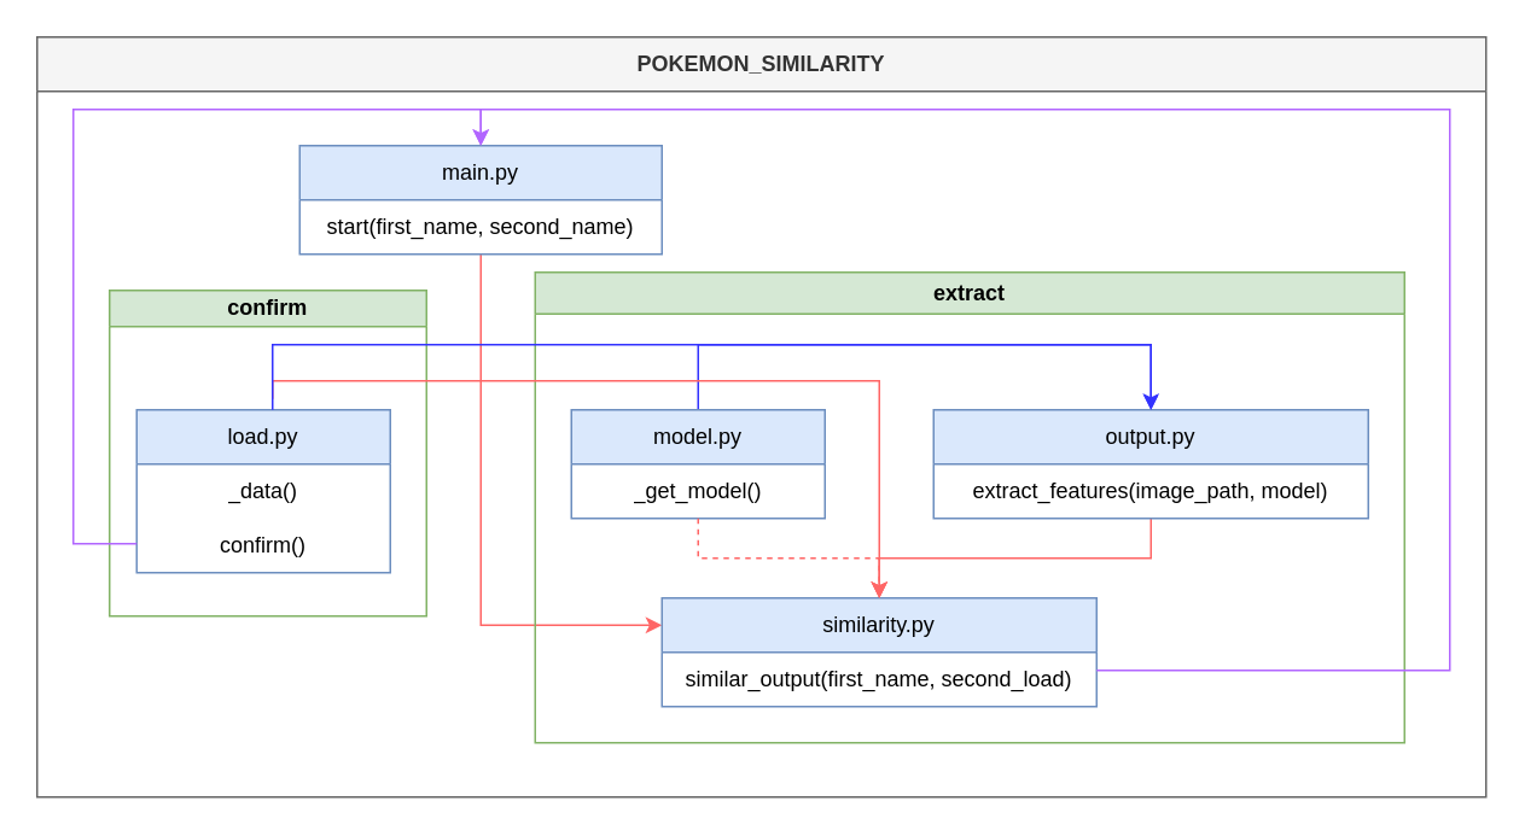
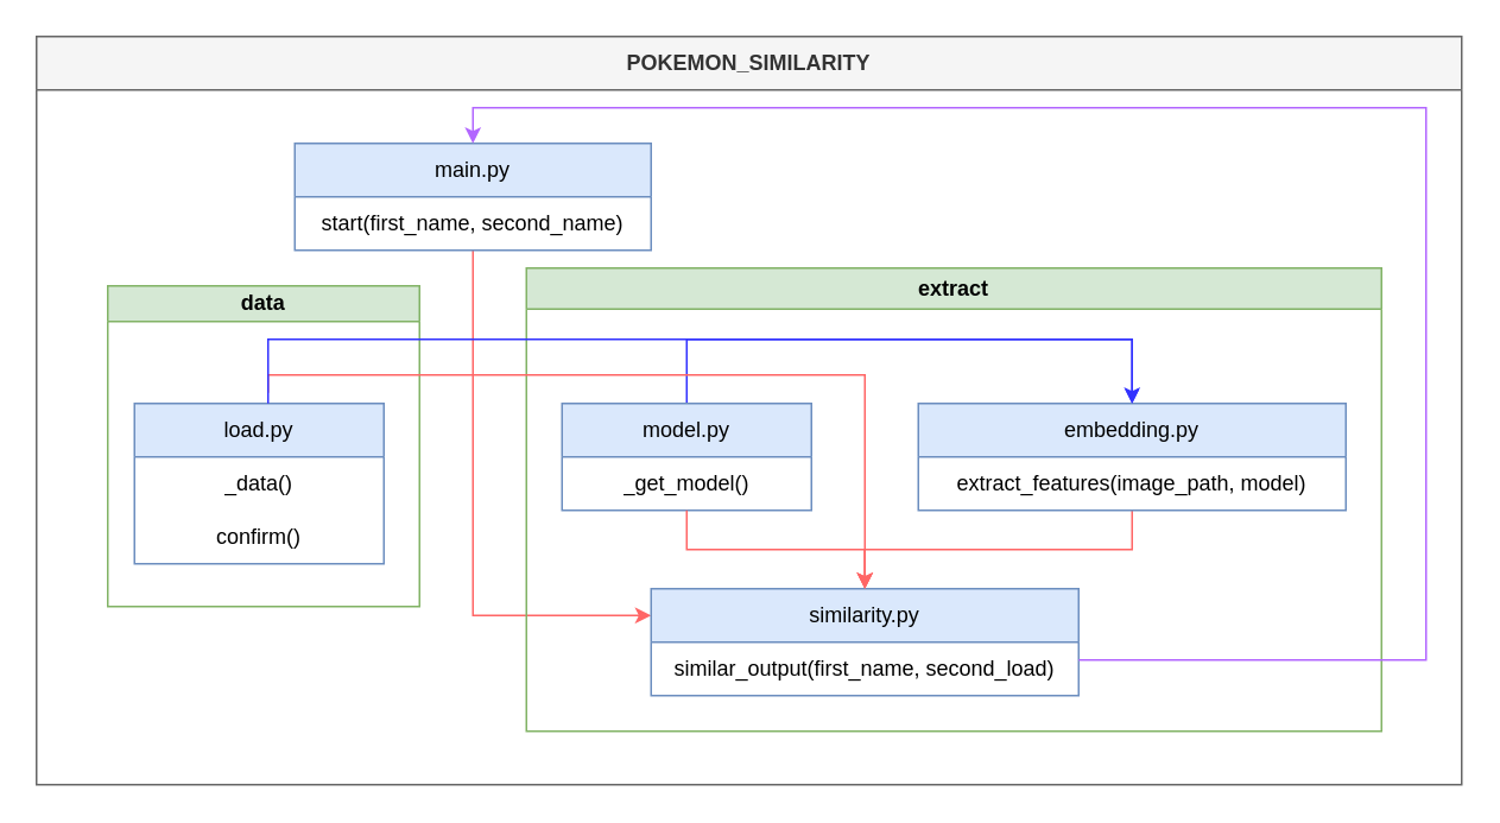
  <mxCell id="0" />
  <mxCell id="1" parent="0" />
  <mxCell id="2" value="POKEMON_SIMILARITY" style="swimlane;whiteSpace=wrap;html=1;fillColor=#f5f5f5;fontColor=#333333;strokeColor=#666666;startSize=30;" vertex="1" parent="1"><mxGeometry x="20" y="20" width="800" height="420" as="geometry" /></mxCell>
  <mxCell id="3" style="edgeStyle=orthogonalEdgeStyle;rounded=0;orthogonalLoop=1;jettySize=auto;html=1;entryX=0;entryY=0.25;entryDx=0;entryDy=0;strokeColor=#FF6666;" edge="1" parent="2" source="4" target="7"><mxGeometry relative="1" as="geometry" /></mxCell>
  <mxCell id="4" value="main.py" style="swimlane;fontStyle=0;childLayout=stackLayout;horizontal=1;startSize=30;horizontalStack=0;resizeParent=1;resizeParentMax=0;resizeLast=0;collapsible=1;marginBottom=0;whiteSpace=wrap;html=1;fillColor=#dae8fc;strokeColor=#6c8ebf;" vertex="1" parent="2"><mxGeometry x="145" y="60" width="200" height="60" as="geometry" /></mxCell>
  <mxCell id="5" value="start(first_name, second_name)" style="text;strokeColor=none;fillColor=none;align=center;verticalAlign=middle;spacingLeft=4;spacingRight=4;overflow=hidden;points=[[0,0.5],[1,0.5]];portConstraint=eastwest;rotatable=0;whiteSpace=wrap;html=1;" vertex="1" parent="4"><mxGeometry y="30" width="200" height="30" as="geometry" /></mxCell>
  <mxCell id="6" value="extract" style="swimlane;whiteSpace=wrap;html=1;fillColor=#d5e8d4;strokeColor=#82b366;" vertex="1" parent="2"><mxGeometry x="275" y="130" width="480" height="260" as="geometry" /></mxCell>
  <mxCell id="7" value="similarity.py" style="swimlane;fontStyle=0;childLayout=stackLayout;horizontal=1;startSize=30;horizontalStack=0;resizeParent=1;resizeParentMax=0;resizeLast=0;collapsible=1;marginBottom=0;whiteSpace=wrap;html=1;fillColor=#dae8fc;strokeColor=#6c8ebf;" vertex="1" parent="6"><mxGeometry x="70" y="180" width="240" height="60" as="geometry" /></mxCell>
  <mxCell id="8" value="similar_output(first_name, second_load)" style="text;strokeColor=none;fillColor=none;align=center;verticalAlign=middle;spacingLeft=4;spacingRight=4;overflow=hidden;points=[[0,0.5],[1,0.5]];portConstraint=eastwest;rotatable=0;whiteSpace=wrap;html=1;" vertex="1" parent="7"><mxGeometry y="30" width="240" height="30" as="geometry" /></mxCell>
  <mxCell id="9" style="edgeStyle=orthogonalEdgeStyle;rounded=0;orthogonalLoop=1;jettySize=auto;html=1;entryX=0.5;entryY=0;entryDx=0;entryDy=0;strokeColor=#FF6666;" edge="1" parent="6" source="10" target="7"><mxGeometry relative="1" as="geometry" /></mxCell>
- <mxCell id="10" value="output.py" style="swimlane;fontStyle=0;childLayout=stackLayout;horizontal=1;startSize=30;horizontalStack=0;resizeParent=1;resizeParentMax=0;resizeLast=0;collapsible=1;marginBottom=0;whiteSpace=wrap;html=1;fillColor=#dae8fc;strokeColor=#6c8ebf;" vertex="1" parent="6"><mxGeometry x="220" y="76" width="240" height="60" as="geometry" /></mxCell>
+ <mxCell id="10" value="embedding.py" style="swimlane;fontStyle=0;childLayout=stackLayout;horizontal=1;startSize=30;horizontalStack=0;resizeParent=1;resizeParentMax=0;resizeLast=0;collapsible=1;marginBottom=0;whiteSpace=wrap;html=1;fillColor=#dae8fc;strokeColor=#6c8ebf;" vertex="1" parent="6"><mxGeometry x="220" y="76" width="240" height="60" as="geometry" /></mxCell>
  <mxCell id="11" value="extract_features(image_path, model)" style="text;strokeColor=none;fillColor=none;align=center;verticalAlign=middle;spacingLeft=4;spacingRight=4;overflow=hidden;points=[[0,0.5],[1,0.5]];portConstraint=eastwest;rotatable=0;whiteSpace=wrap;html=1;" vertex="1" parent="10"><mxGeometry y="30" width="240" height="30" as="geometry" /></mxCell>
  <mxCell id="12" style="edgeStyle=orthogonalEdgeStyle;rounded=0;orthogonalLoop=1;jettySize=auto;html=1;entryX=0.5;entryY=0;entryDx=0;entryDy=0;strokeColor=#3333FF;" edge="1" parent="6" source="13" target="10"><mxGeometry relative="1" as="geometry"><Array as="points"><mxPoint x="90" y="40" /><mxPoint x="340" y="40" /></Array></mxGeometry></mxCell>
  <mxCell id="13" value="model.py" style="swimlane;fontStyle=0;childLayout=stackLayout;horizontal=1;startSize=30;horizontalStack=0;resizeParent=1;resizeParentMax=0;resizeLast=0;collapsible=1;marginBottom=0;whiteSpace=wrap;html=1;fillColor=#dae8fc;strokeColor=#6c8ebf;" vertex="1" parent="6"><mxGeometry x="20" y="76" width="140" height="60" as="geometry" /></mxCell>
  <mxCell id="14" value="_get_model()" style="text;strokeColor=none;fillColor=none;align=center;verticalAlign=middle;spacingLeft=4;spacingRight=4;overflow=hidden;points=[[0,0.5],[1,0.5]];portConstraint=eastwest;rotatable=0;whiteSpace=wrap;html=1;" vertex="1" parent="13"><mxGeometry y="30" width="140" height="30" as="geometry" /></mxCell>
- <mxCell id="15" style="edgeStyle=orthogonalEdgeStyle;rounded=0;orthogonalLoop=1;jettySize=auto;html=1;entryX=0.5;entryY=0;entryDx=0;entryDy=0;strokeColor=#FF6666;dashed=1;" edge="1" parent="6" source="13" target="7"><mxGeometry relative="1" as="geometry" /></mxCell>
+ <mxCell id="15" style="edgeStyle=orthogonalEdgeStyle;rounded=0;orthogonalLoop=1;jettySize=auto;html=1;entryX=0.5;entryY=0;entryDx=0;entryDy=0;strokeColor=#FF6666;" edge="1" parent="6" source="13" target="7"><mxGeometry relative="1" as="geometry" /></mxCell>
  <mxCell id="16" style="edgeStyle=orthogonalEdgeStyle;rounded=0;orthogonalLoop=1;jettySize=auto;html=1;entryX=0.5;entryY=0;entryDx=0;entryDy=0;strokeColor=#B266FF;" edge="1" parent="2" source="7" target="4"><mxGeometry relative="1" as="geometry"><Array as="points"><mxPoint x="780" y="350" /><mxPoint x="780" y="40" /><mxPoint x="245" y="40" /></Array></mxGeometry></mxCell>
- <mxCell id="17" value="confirm" style="swimlane;whiteSpace=wrap;html=1;fillColor=#d5e8d4;strokeColor=#82b366;startSize=20;" vertex="1" parent="1"><mxGeometry x="60" y="160" width="175" height="180" as="geometry" /></mxCell>
+ <mxCell id="17" value="data" style="swimlane;whiteSpace=wrap;html=1;fillColor=#d5e8d4;strokeColor=#82b366;startSize=20;" vertex="1" parent="1"><mxGeometry x="60" y="160" width="175" height="180" as="geometry" /></mxCell>
  <mxCell id="18" value="load.py" style="swimlane;fontStyle=0;childLayout=stackLayout;horizontal=1;startSize=30;horizontalStack=0;resizeParent=1;resizeParentMax=0;resizeLast=0;collapsible=1;marginBottom=0;whiteSpace=wrap;html=1;fillColor=#dae8fc;strokeColor=#6c8ebf;" vertex="1" parent="17"><mxGeometry x="15" y="66" width="140" height="90" as="geometry" /></mxCell>
  <mxCell id="19" value="_data()" style="text;strokeColor=none;fillColor=none;align=center;verticalAlign=middle;spacingLeft=4;spacingRight=4;overflow=hidden;points=[[0,0.5],[1,0.5]];portConstraint=eastwest;rotatable=0;whiteSpace=wrap;html=1;" vertex="1" parent="18"><mxGeometry y="30" width="140" height="30" as="geometry" /></mxCell>
  <mxCell id="20" value="confirm()" style="text;strokeColor=none;fillColor=none;align=center;verticalAlign=middle;spacingLeft=4;spacingRight=4;overflow=hidden;points=[[0,0.5],[1,0.5]];portConstraint=eastwest;rotatable=0;whiteSpace=wrap;html=1;" vertex="1" parent="18"><mxGeometry y="60" width="140" height="30" as="geometry" /></mxCell>
  <mxCell id="21" style="edgeStyle=orthogonalEdgeStyle;rounded=0;orthogonalLoop=1;jettySize=auto;html=1;entryX=0.5;entryY=0;entryDx=0;entryDy=0;strokeColor=#FF6666;" edge="1" parent="1" target="7"><mxGeometry relative="1" as="geometry"><mxPoint x="150" y="220" as="sourcePoint" /><Array as="points"><mxPoint x="150" y="210" /><mxPoint x="485" y="210" /></Array></mxGeometry></mxCell>
  <mxCell id="22" style="edgeStyle=orthogonalEdgeStyle;rounded=0;orthogonalLoop=1;jettySize=auto;html=1;entryX=0.5;entryY=0;entryDx=0;entryDy=0;strokeColor=#3333FF;endArrow=open;" edge="1" parent="1" source="18" target="10"><mxGeometry relative="1" as="geometry"><Array as="points"><mxPoint x="150" y="190" /><mxPoint x="635" y="190" /></Array></mxGeometry></mxCell>
- <mxCell id="23" style="edgeStyle=orthogonalEdgeStyle;rounded=0;orthogonalLoop=1;jettySize=auto;html=1;entryX=0.5;entryY=0;entryDx=0;entryDy=0;strokeColor=#B266FF;" edge="1" parent="1" source="18" target="4"><mxGeometry relative="1" as="geometry"><Array as="points"><mxPoint x="40" y="300" /><mxPoint x="40" y="60" /><mxPoint x="265" y="60" /></Array></mxGeometry></mxCell>
